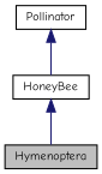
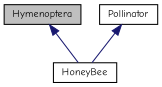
  digraph {
    fontname="Comic Neue"
    node [color=black fillcolor=white fontname="Comic Neue" fontsize=10 shape=record style=filled]
    edge [color=midnightblue dir=back fontname="Comic Neue" fontsize=10 labelfontname=Helvetica labelfontsize=10 style=solid]
    n1 [fillcolor=grey75 fontcolor=black height=0.2 label=Hymenoptera width=0.4]
    n2 [height=0.2 label=HoneyBee width=0.4]
    n3 [height=0.2 label=Pollinator width=0.4]
-   n2 -> n1
+   n1 -> n2
    n3 -> n2
  }
